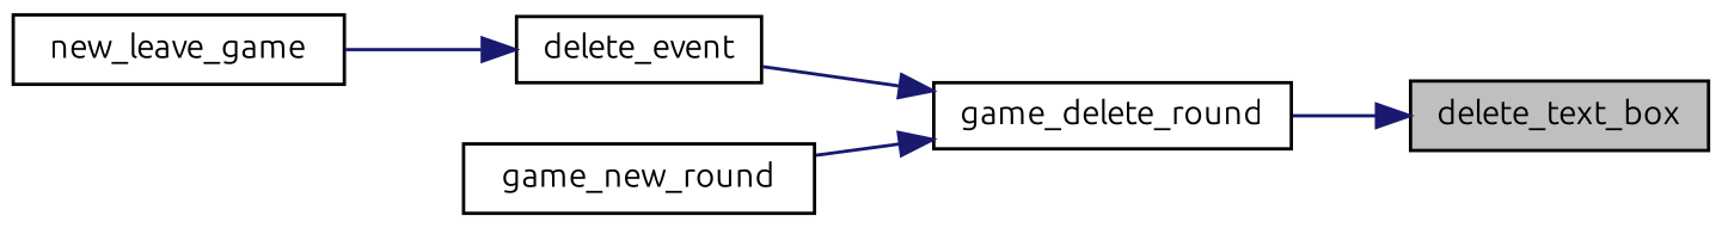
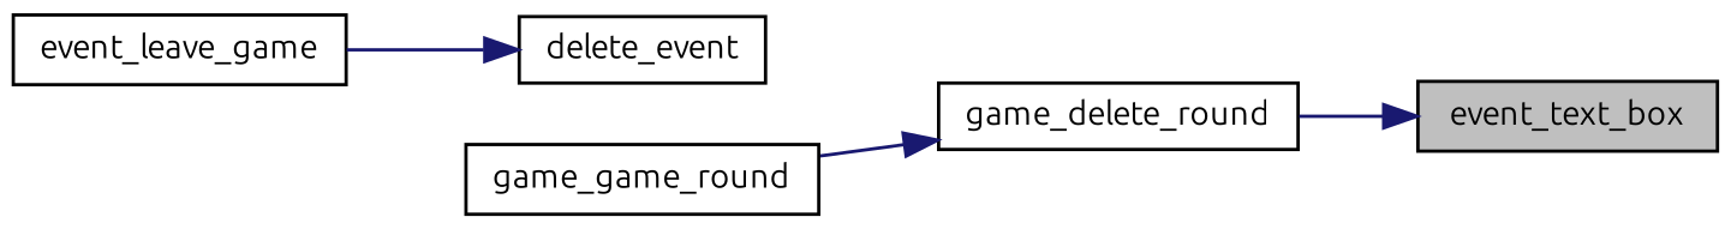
  digraph {
    fontname=Ubuntu
    rankdir=RL
    node [color=black fillcolor=white fontname=Ubuntu fontsize=10 shape=record style=filled]
    edge [color=midnightblue dir=back fontname=Ubuntu fontsize=10 labelfontname=Helvetica labelfontsize=10 style=solid]
-   n1 [fillcolor=grey75 fontcolor=black height=0.2 label=delete_text_box width=0.4]
+   n1 [fillcolor=grey75 fontcolor=black height=0.2 label=event_text_box width=0.4]
    n2 [height=0.2 label=game_delete_round width=0.4]
    n3 [height=0.2 label=delete_event width=0.4]
-   n4 [height=0.2 label=game_new_round width=0.4]
-   n5 [height=0.2 label=new_leave_game width=0.4]
+   n4 [height=0.2 label=game_game_round width=0.4]
+   n5 [height=0.2 label=event_leave_game width=0.4]
    n1 -> n2
-   n2 -> n3
    n2 -> n4
    n3 -> n5
  }
